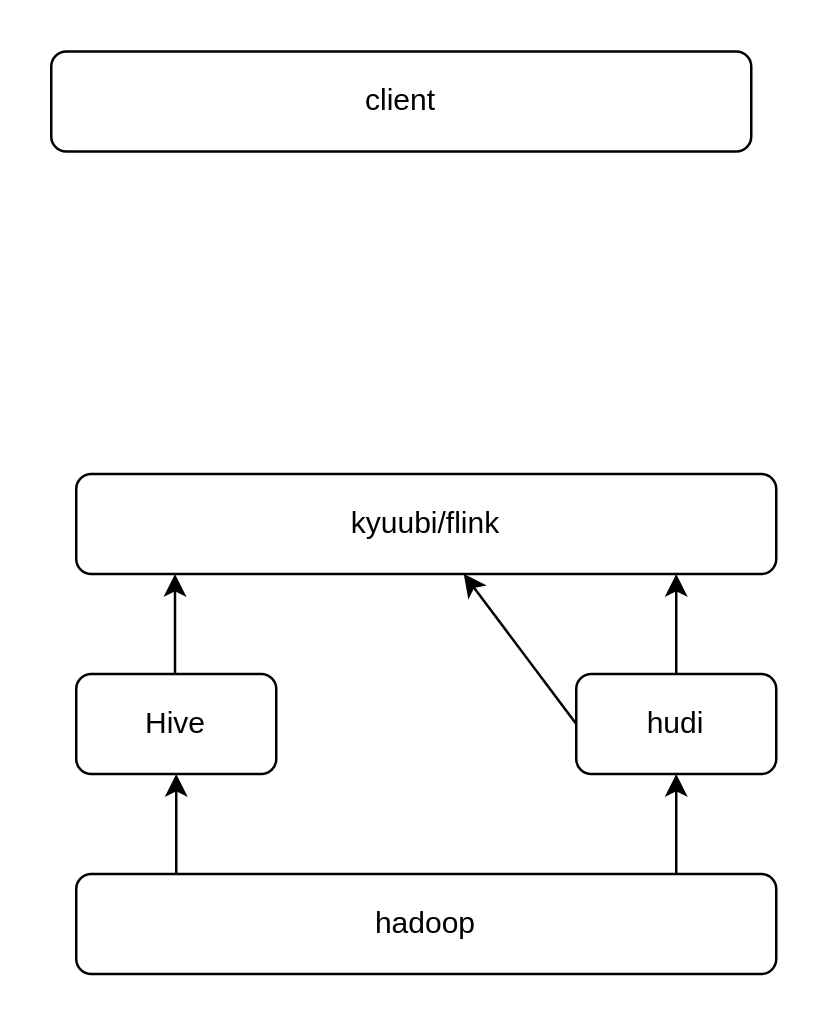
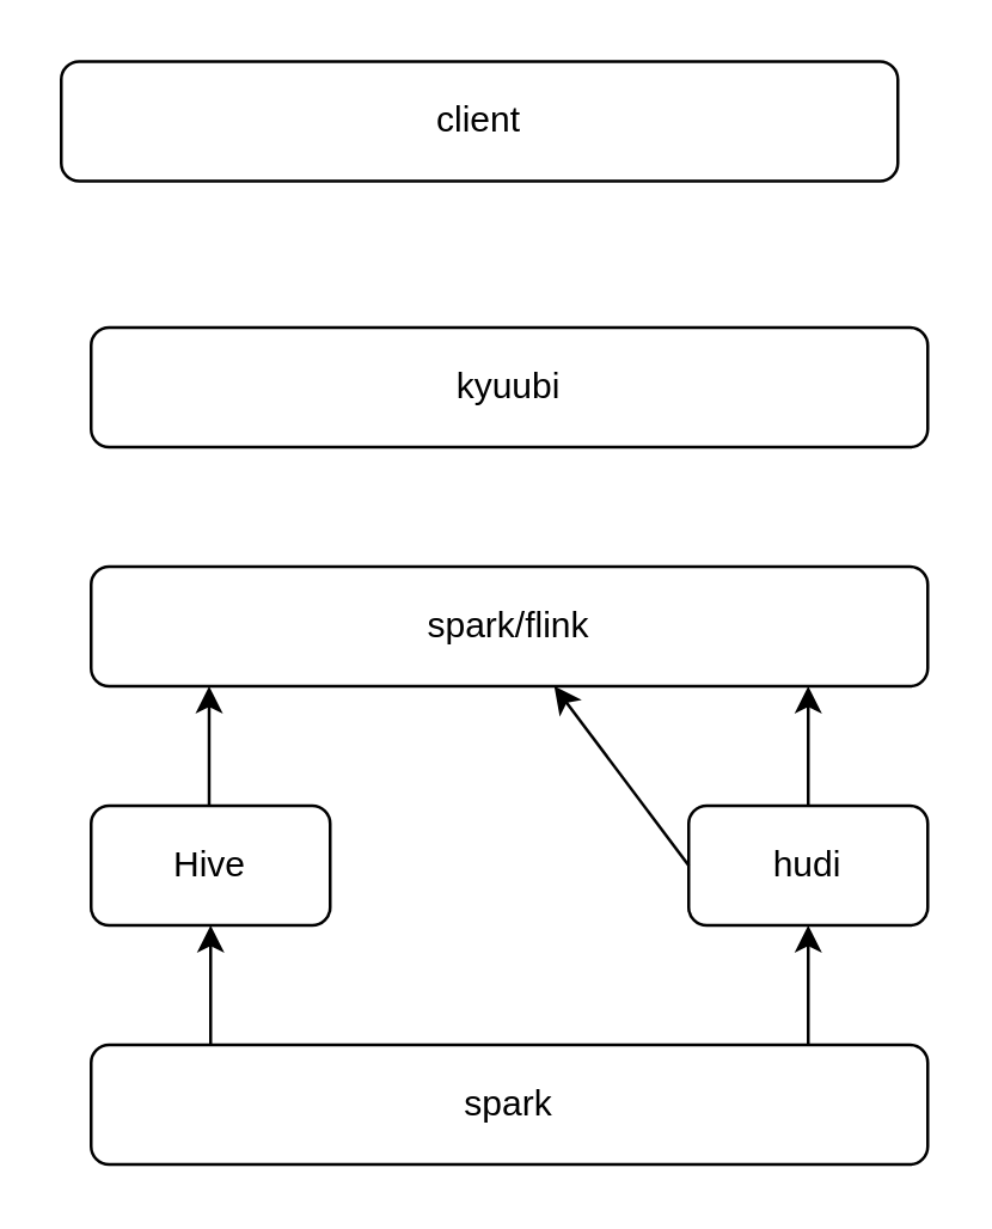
  <mxCell id="0" />
  <mxCell id="1" parent="0" />
  <mxCell id="2" value="Hive" style="rounded=1;whiteSpace=wrap;html=1;" vertex="1" parent="1"><mxGeometry x="30" y="269" width="80" height="40" as="geometry" /></mxCell>
- <mxCell id="3" value="hadoop" style="rounded=1;whiteSpace=wrap;html=1;" vertex="1" parent="1"><mxGeometry x="30" y="349" width="280" height="40" as="geometry" /></mxCell>
+ <mxCell id="3" value="spark" style="rounded=1;whiteSpace=wrap;html=1;" vertex="1" parent="1"><mxGeometry x="30" y="349" width="280" height="40" as="geometry" /></mxCell>
  <mxCell id="4" value="hudi" style="rounded=1;whiteSpace=wrap;html=1;" vertex="1" parent="1"><mxGeometry x="230" y="269" width="80" height="40" as="geometry" /></mxCell>
  <mxCell id="5" value="" style="endArrow=classic;html=1;rounded=0;entryX=0.5;entryY=1;entryDx=0;entryDy=0;" edge="1" parent="1" target="4"><mxGeometry width="50" height="50" relative="1" as="geometry"><mxPoint x="270" y="349" as="sourcePoint" /><mxPoint x="360" y="249" as="targetPoint" /></mxGeometry></mxCell>
  <mxCell id="6" value="" style="endArrow=classic;html=1;rounded=0;entryX=0.5;entryY=1;entryDx=0;entryDy=0;" edge="1" parent="1" target="2"><mxGeometry width="50" height="50" relative="1" as="geometry"><mxPoint x="70" y="349" as="sourcePoint" /><mxPoint x="200" y="299" as="targetPoint" /></mxGeometry></mxCell>
- <mxCell id="8" value="kyuubi/flink" style="rounded=1;whiteSpace=wrap;html=1;" vertex="1" parent="1"><mxGeometry x="30" y="189" width="280" height="40" as="geometry" /></mxCell>
+ <mxCell id="7" value="kyuubi" style="rounded=1;whiteSpace=wrap;html=1;" vertex="1" parent="1"><mxGeometry x="30" y="109" width="280" height="40" as="geometry" /></mxCell>
+ <mxCell id="8" value="spark/flink" style="rounded=1;whiteSpace=wrap;html=1;" vertex="1" parent="1"><mxGeometry x="30" y="189" width="280" height="40" as="geometry" /></mxCell>
  <mxCell id="9" value="" style="endArrow=classic;html=1;rounded=0;exitX=0;exitY=0.5;exitDx=0;exitDy=0;" edge="1" parent="1" source="4" target="8"><mxGeometry width="50" height="50" relative="1" as="geometry"><mxPoint x="310" y="299" as="sourcePoint" /><mxPoint x="360" y="249" as="targetPoint" /></mxGeometry></mxCell>
  <mxCell id="10" value="" style="endArrow=classic;html=1;rounded=0;" edge="1" parent="1"><mxGeometry width="50" height="50" relative="1" as="geometry"><mxPoint x="270" y="269" as="sourcePoint" /><mxPoint x="270" y="229" as="targetPoint" /></mxGeometry></mxCell>
  <mxCell id="11" value="" style="endArrow=classic;html=1;rounded=0;" edge="1" parent="1"><mxGeometry width="50" height="50" relative="1" as="geometry"><mxPoint x="69.5" y="269" as="sourcePoint" /><mxPoint x="69.5" y="229" as="targetPoint" /></mxGeometry></mxCell>
  <mxCell id="12" value="client" style="rounded=1;whiteSpace=wrap;html=1;" vertex="1" parent="1"><mxGeometry x="20" y="20" width="280" height="40" as="geometry" /></mxCell>
